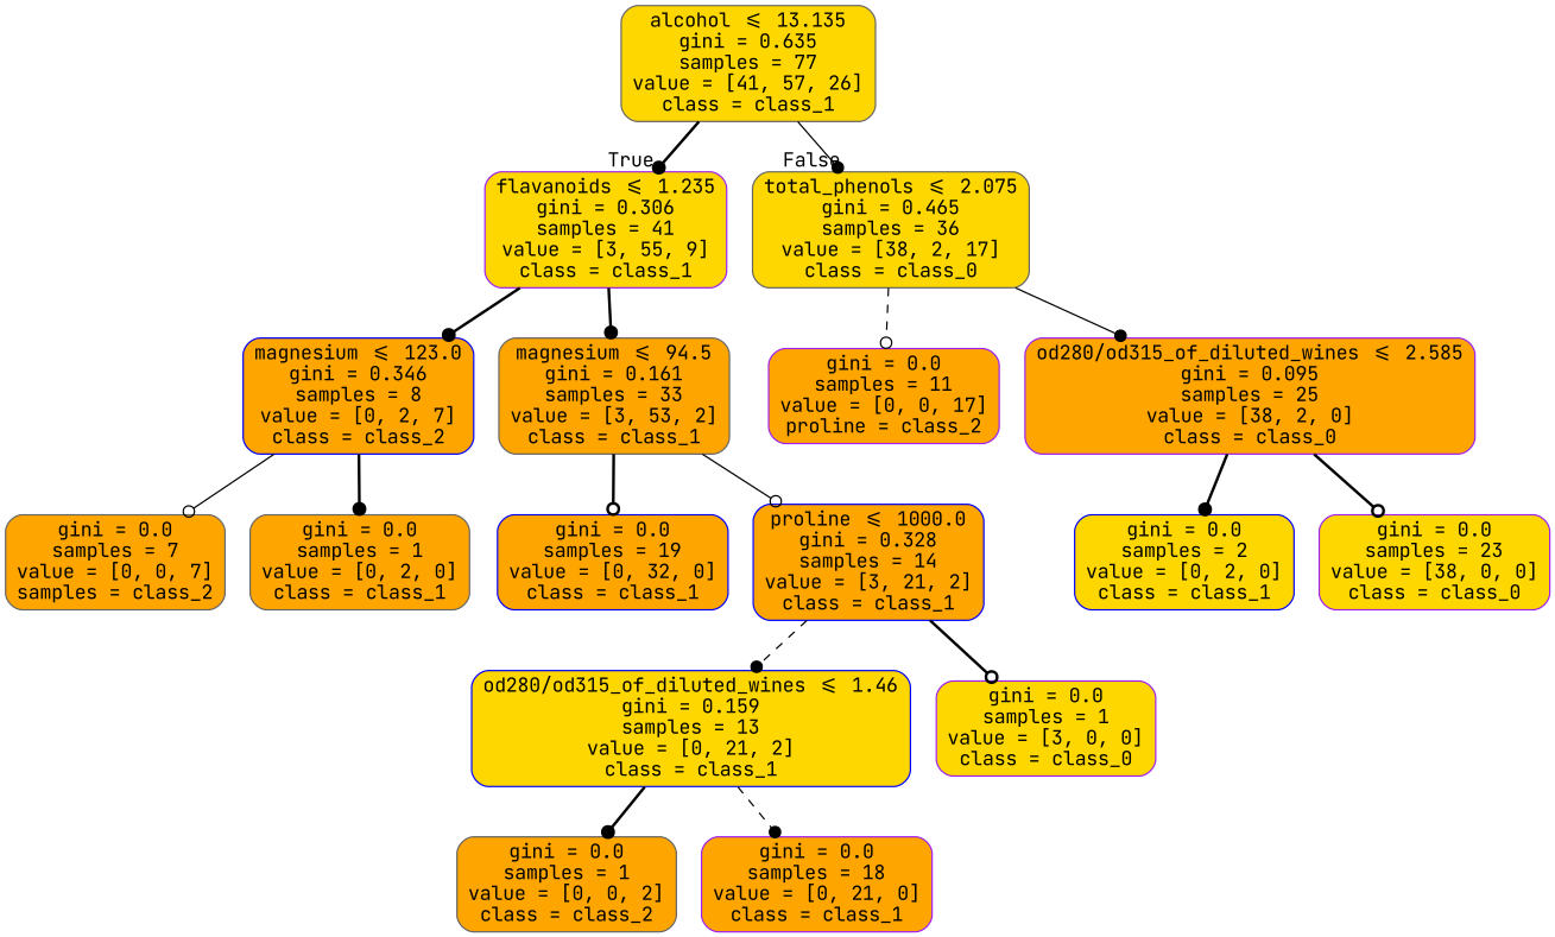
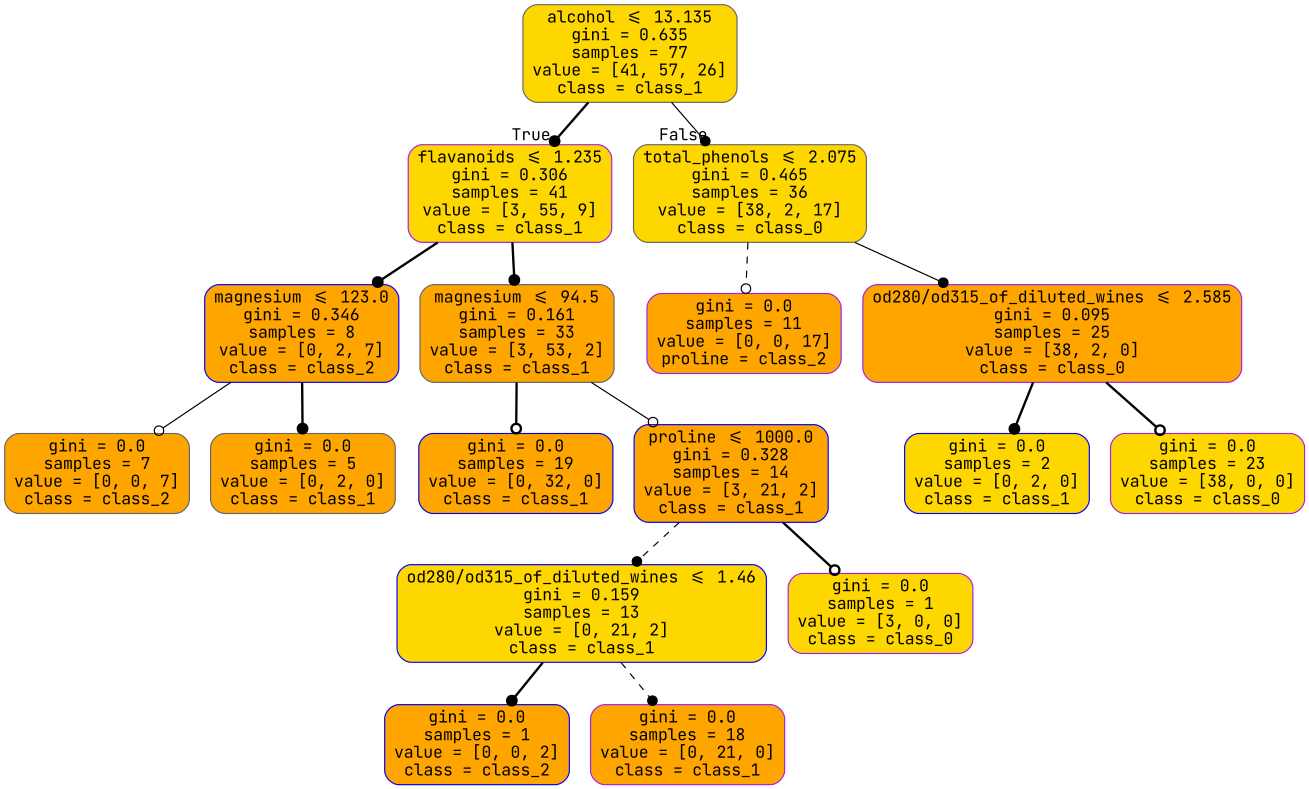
  digraph {
    fontname="JetBrains Mono"
    node [color=purple fillcolor=orange fontname="JetBrains Mono" shape=box style="filled, rounded"]
    edge [arrowhead=dot fontname="JetBrains Mono" style=bold]
    n1 [color=gray40 fillcolor=gold label="alcohol <= 13.135\ngini = 0.635\nsamples = 77\nvalue = [41, 57, 26]\nclass = class_1"]
    n2 [fillcolor=gold label="flavanoids <= 1.235\ngini = 0.306\nsamples = 41\nvalue = [3, 55, 9]\nclass = class_1"]
    n3 [color=gray40 fillcolor=gold label="total_phenols <= 2.075\ngini = 0.465\nsamples = 36\nvalue = [38, 2, 17]\nclass = class_0"]
    n4 [color=blue label="magnesium <= 123.0\ngini = 0.346\nsamples = 8\nvalue = [0, 2, 7]\nclass = class_2"]
    n5 [color=gray40 label="magnesium <= 94.5\ngini = 0.161\nsamples = 33\nvalue = [3, 53, 2]\nclass = class_1"]
    n6 [label="gini = 0.0\nsamples = 11\nvalue = [0, 0, 17]\nproline = class_2"]
    n7 [label="od280/od315_of_diluted_wines <= 2.585\ngini = 0.095\nsamples = 25\nvalue = [38, 2, 0]\nclass = class_0"]
-   n8 [color=gray40 label="gini = 0.0\nsamples = 7\nvalue = [0, 0, 7]\nsamples = class_2"]
-   n9 [color=gray40 label="gini = 0.0\nsamples = 1\nvalue = [0, 2, 0]\nclass = class_1"]
+   n8 [color=gray40 label="gini = 0.0\nsamples = 7\nvalue = [0, 0, 7]\nclass = class_2"]
+   n9 [color=gray40 label="gini = 0.0\nsamples = 5\nvalue = [0, 2, 0]\nclass = class_1"]
    n10 [color=blue label="gini = 0.0\nsamples = 19\nvalue = [0, 32, 0]\nclass = class_1"]
    n11 [color=blue label="proline <= 1000.0\ngini = 0.328\nsamples = 14\nvalue = [3, 21, 2]\nclass = class_1"]
    n12 [color=blue fillcolor=gold label="od280/od315_of_diluted_wines <= 1.46\ngini = 0.159\nsamples = 13\nvalue = [0, 21, 2]\nclass = class_1"]
    n13 [fillcolor=gold label="gini = 0.0\nsamples = 1\nvalue = [3, 0, 0]\nclass = class_0"]
-   n14 [color=gray40 label="gini = 0.0\nsamples = 1\nvalue = [0, 0, 2]\nclass = class_2"]
+   n14 [color=blue label="gini = 0.0\nsamples = 1\nvalue = [0, 0, 2]\nclass = class_2"]
    n15 [label="gini = 0.0\nsamples = 18\nvalue = [0, 21, 0]\nclass = class_1"]
    n16 [color=blue fillcolor=gold label="gini = 0.0\nsamples = 2\nvalue = [0, 2, 0]\nclass = class_1"]
    n17 [fillcolor=gold label="gini = 0.0\nsamples = 23\nvalue = [38, 0, 0]\nclass = class_0"]
    n1 -> n2 [headlabel=True labelangle=45 labeldistance=2.5]
    n1 -> n3 [headlabel=False labelangle=-45 labeldistance=2.5 style=solid]
    n2 -> n4
    n2 -> n5
    n3 -> n6 [arrowhead=odot style=dashed]
    n3 -> n7 [style=solid]
    n4 -> n8 [arrowhead=odot style=solid]
    n4 -> n9
    n5 -> n10 [arrowhead=odot]
    n5 -> n11 [arrowhead=odot style=solid]
    n7 -> n16
    n7 -> n17 [arrowhead=odot]
    n11 -> n12 [style=dashed]
    n11 -> n13 [arrowhead=odot]
    n12 -> n14
    n12 -> n15 [style=dashed]
  }
